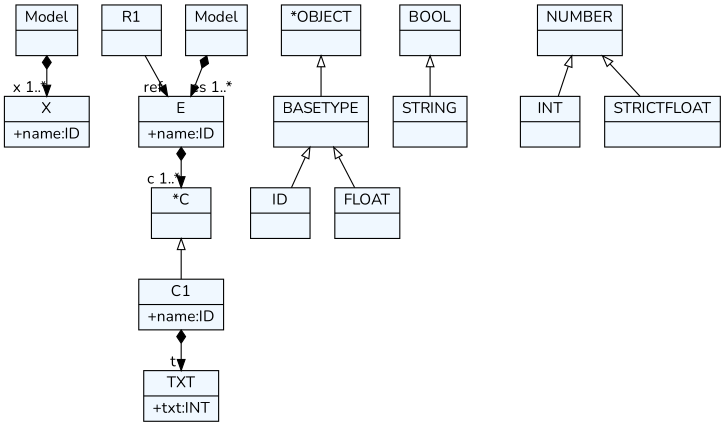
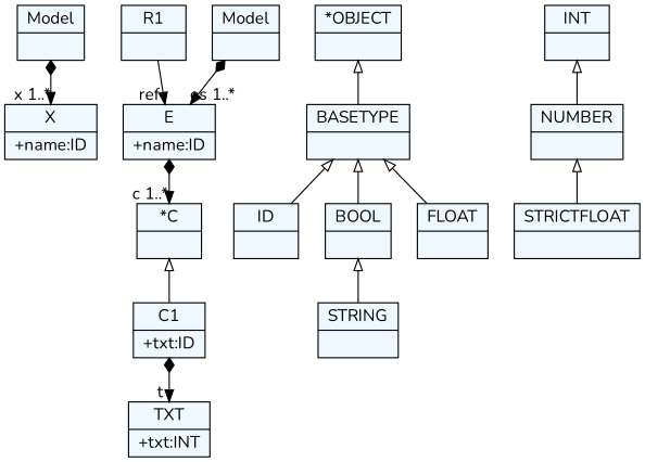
  digraph {
    fontname=Nunito
    fontsize=8
    nodesep=0.3
    node [fillcolor=aliceblue fontname=Nunito shape=record style=filled]
    edge [arrowtail=empty dir=back fontname=Nunito]
    n1 [label="{Model|}"]
    n2 [label="{X|+name:ID\l}"]
    n3 [label="{R1|}"]
    n4 [label="{E|+name:ID\l}"]
-   n5 [label="{C1|+name:ID\l}"]
+   n5 [label="{C1|+txt:ID\l}"]
    n6 [label="{TXT|+txt:INT\l}"]
    n7 [label="{*C|}"]
    n8 [label="{ID|}"]
    n9 [label="{STRING|}"]
    n10 [label="{BOOL|}"]
    n11 [label="{INT|}"]
    n12 [label="{FLOAT|}"]
    n13 [label="{STRICTFLOAT|}"]
    n14 [label="{NUMBER|}"]
    n15 [label="{BASETYPE|}"]
    n16 [label="{*OBJECT|}"]
    n17 [label="{Model|}"]
    n1 -> n2 [arrowtail=diamond dir=both headlabel="x 1..*"]
    n3 -> n4 [dir=black headlabel="ref "]
    n4 -> n7 [arrowtail=diamond dir=both headlabel="c 1..*"]
    n5 -> n6 [arrowtail=diamond dir=both headlabel="t "]
    n7 -> n5
    n10 -> n9
-   n14 -> n11
+   n11 -> n14
    n14 -> n13
    n15 -> n8
+   n15 -> n10
    n15 -> n12
    n16 -> n15
    n17 -> n4 [arrowtail=diamond dir=both headlabel="es 1..*"]
  }
